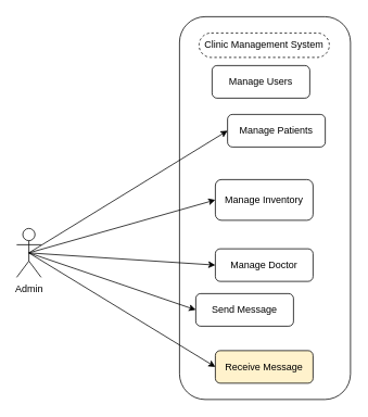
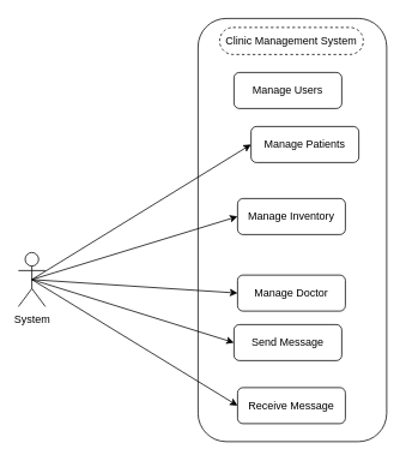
  <mxCell id="0" />
  <mxCell id="1" parent="0" />
  <mxCell id="2" style="rounded=0;orthogonalLoop=1;jettySize=auto;html=1;exitX=0.5;exitY=0.5;exitDx=0;exitDy=0;exitPerimeter=0;entryX=0;entryY=0.5;entryDx=0;entryDy=0;labelBackgroundColor=none;fontColor=default;" edge="1" parent="1" source="7" target="10"><mxGeometry relative="1" as="geometry" /></mxCell>
  <mxCell id="3" style="rounded=0;orthogonalLoop=1;jettySize=auto;html=1;exitX=0.5;exitY=0.5;exitDx=0;exitDy=0;exitPerimeter=0;entryX=0;entryY=0.5;entryDx=0;entryDy=0;labelBackgroundColor=none;fontColor=default;" edge="1" parent="1" source="7" target="11"><mxGeometry relative="1" as="geometry" /></mxCell>
  <mxCell id="4" style="rounded=0;orthogonalLoop=1;jettySize=auto;html=1;exitX=0.5;exitY=0.5;exitDx=0;exitDy=0;exitPerimeter=0;entryX=0;entryY=0.5;entryDx=0;entryDy=0;labelBackgroundColor=none;fontColor=default;" edge="1" parent="1" source="7" target="12"><mxGeometry relative="1" as="geometry" /></mxCell>
  <mxCell id="5" style="rounded=0;orthogonalLoop=1;jettySize=auto;html=1;exitX=0.5;exitY=0.5;exitDx=0;exitDy=0;exitPerimeter=0;entryX=0;entryY=0.5;entryDx=0;entryDy=0;labelBackgroundColor=none;fontColor=default;" edge="1" parent="1" source="7" target="14"><mxGeometry relative="1" as="geometry" /></mxCell>
  <mxCell id="6" style="rounded=0;orthogonalLoop=1;jettySize=auto;html=1;exitX=0.5;exitY=0.5;exitDx=0;exitDy=0;exitPerimeter=0;entryX=0;entryY=0.5;entryDx=0;entryDy=0;labelBackgroundColor=none;fontColor=default;" edge="1" parent="1" source="7" target="15"><mxGeometry relative="1" as="geometry" /></mxCell>
- <mxCell id="7" value="Admin" style="shape=umlActor;verticalLabelPosition=bottom;verticalAlign=top;html=1;outlineConnect=0;labelBackgroundColor=none;" vertex="1" parent="1"><mxGeometry x="20" y="280" width="30" height="60" as="geometry" /></mxCell>
+ <mxCell id="7" value="System" style="shape=umlActor;verticalLabelPosition=bottom;verticalAlign=top;html=1;outlineConnect=0;labelBackgroundColor=none;" vertex="1" parent="1"><mxGeometry x="20" y="280" width="30" height="60" as="geometry" /></mxCell>
  <mxCell id="8" value="" style="rounded=1;whiteSpace=wrap;html=1;fillColor=none;labelBackgroundColor=none;" vertex="1" parent="1"><mxGeometry x="220" y="20" width="210" height="470" as="geometry" /></mxCell>
  <mxCell id="9" value="Manage Users" style="rounded=1;whiteSpace=wrap;html=1;labelBackgroundColor=none;" vertex="1" parent="1"><mxGeometry x="260" y="80" width="120" height="40" as="geometry" /></mxCell>
  <mxCell id="10" value="Manage Patients" style="rounded=1;whiteSpace=wrap;html=1;labelBackgroundColor=none;" vertex="1" parent="1"><mxGeometry x="279" y="140" width="120" height="40" as="geometry" /></mxCell>
- <mxCell id="11" value="Manage Inventory" style="rounded=1;whiteSpace=wrap;html=1;labelBackgroundColor=none;" vertex="1" parent="1"><mxGeometry x="264" y="220" width="120" height="50" as="geometry" /></mxCell>
+ <mxCell id="11" value="Manage Inventory" style="rounded=1;whiteSpace=wrap;html=1;labelBackgroundColor=none;" vertex="1" parent="1"><mxGeometry x="264" y="220" width="120" height="40" as="geometry" /></mxCell>
  <mxCell id="12" value="Manage Doctor" style="rounded=1;whiteSpace=wrap;html=1;labelBackgroundColor=none;" vertex="1" parent="1"><mxGeometry x="264" y="305" width="120" height="40" as="geometry" /></mxCell>
- <mxCell id="13" value="Clinic Management System" style="rounded=1;whiteSpace=wrap;html=1;dashed=1;arcSize=50;labelBackgroundColor=none;" vertex="1" parent="1"><mxGeometry x="244" y="40" width="160" height="30" as="geometry" /></mxCell>
- <mxCell id="14" value="Send Message" style="rounded=1;whiteSpace=wrap;html=1;labelBackgroundColor=none;" vertex="1" parent="1"><mxGeometry x="240" y="360" width="120" height="40" as="geometry" /></mxCell>
- <mxCell id="15" value="Receive Message" style="rounded=1;whiteSpace=wrap;html=1;labelBackgroundColor=none;fillColor=#fff2cc;" vertex="1" parent="1"><mxGeometry x="264" y="430" width="120" height="40" as="geometry" /></mxCell>
+ <mxCell id="13" value="Clinic Management System" style="rounded=1;whiteSpace=wrap;html=1;dashed=1;arcSize=50;labelBackgroundColor=none;" vertex="1" parent="1"><mxGeometry x="244" y="30" width="160" height="30" as="geometry" /></mxCell>
+ <mxCell id="14" value="Send Message" style="rounded=1;whiteSpace=wrap;html=1;labelBackgroundColor=none;" vertex="1" parent="1"><mxGeometry x="260" y="360" width="120" height="40" as="geometry" /></mxCell>
+ <mxCell id="15" value="Receive Message" style="rounded=1;whiteSpace=wrap;html=1;labelBackgroundColor=none;" vertex="1" parent="1"><mxGeometry x="264" y="430" width="120" height="40" as="geometry" /></mxCell>
